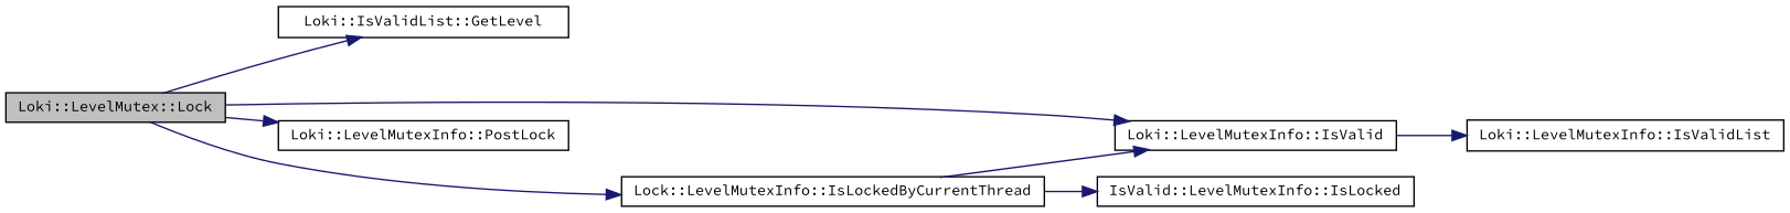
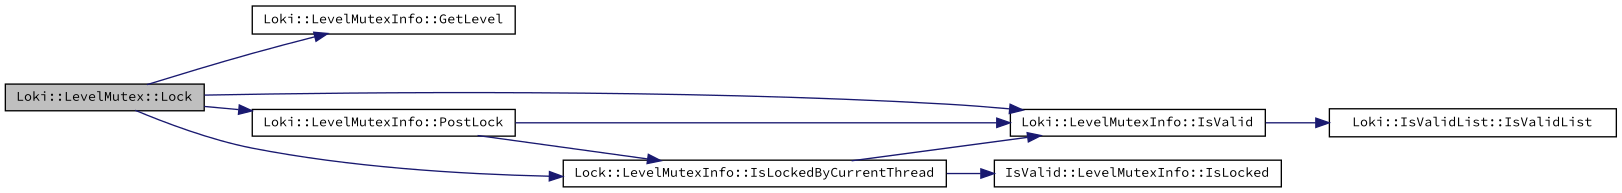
  digraph {
    fontname="Source Code Pro"
    rankdir=LR
    node [color=black fontname="Source Code Pro" fontsize=10 shape=record]
    edge [color=midnightblue fontname="Source Code Pro" fontsize=10 labelfontname=FreeSans labelfontsize=10 style=solid]
    n1 [fillcolor=grey75 fontcolor=black height=0.2 label="Loki::LevelMutex::Lock" style=filled width=0.4]
-   n2 [height=0.2 label="Loki::IsValidList::GetLevel" width=0.4]
+   n2 [height=0.2 label="Loki::LevelMutexInfo::GetLevel" width=0.4]
    n3 [height=0.2 label="Lock::LevelMutexInfo::IsLockedByCurrentThread" width=0.4]
    n4 [height=0.2 label="Loki::LevelMutexInfo::IsValid" width=0.4]
    n5 [height=0.2 label="Loki::LevelMutexInfo::PostLock" width=0.4]
    n6 [height=0.2 label="IsValid::LevelMutexInfo::IsLocked" width=0.4]
-   n7 [height=0.2 label="Loki::LevelMutexInfo::IsValidList" width=0.4]
+   n7 [height=0.2 label="Loki::IsValidList::IsValidList" width=0.4]
    n1 -> n2
    n1 -> n3
    n1 -> n4
    n1 -> n5
    n3 -> n4
    n3 -> n6
    n4 -> n7
+   n5 -> n3
+   n5 -> n4
  }
